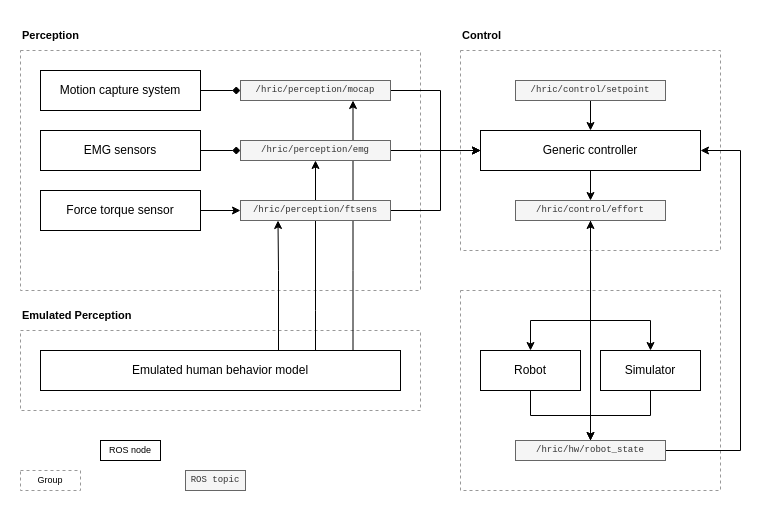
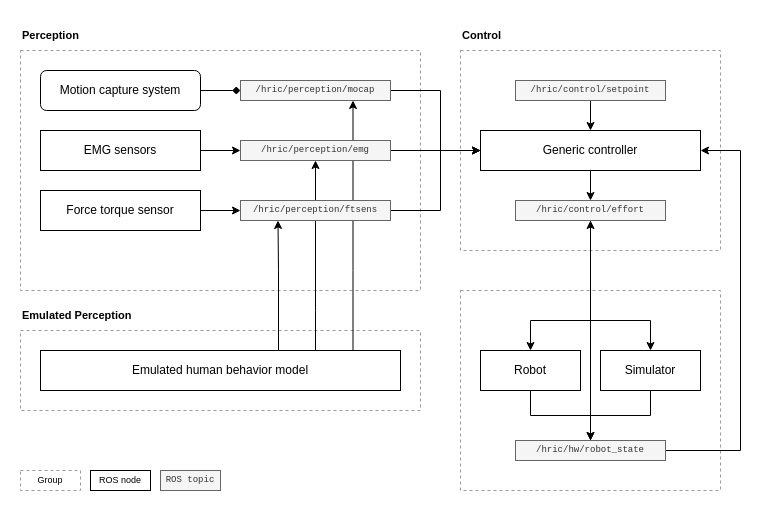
  <mxCell id="0" />
  <mxCell id="1" parent="0" />
  <mxCell id="2" value="" style="rounded=0;whiteSpace=wrap;html=1;fontFamily=Helvetica;fontSize=10;labelPosition=center;verticalLabelPosition=middle;align=center;verticalAlign=middle;fontColor=#333333;dashed=1;fillColor=none;strokeColor=#999999;" parent="1" vertex="1"><mxGeometry x="460" y="290" width="260" height="200" as="geometry" /></mxCell>
  <mxCell id="3" value="" style="rounded=0;whiteSpace=wrap;html=1;fontFamily=Helvetica;fontSize=10;labelPosition=center;verticalLabelPosition=middle;align=center;verticalAlign=middle;fontColor=#333333;dashed=1;fillColor=none;strokeColor=#999999;" parent="1" vertex="1"><mxGeometry x="460" y="50" width="260" height="200" as="geometry" /></mxCell>
  <mxCell id="4" value="" style="rounded=0;whiteSpace=wrap;html=1;fontFamily=Helvetica;fontSize=10;labelPosition=center;verticalLabelPosition=middle;align=center;verticalAlign=middle;fontColor=#333333;dashed=1;fillColor=none;strokeColor=#999999;" parent="1" vertex="1"><mxGeometry x="20" y="50" width="400" height="240" as="geometry" /></mxCell>
  <mxCell id="5" value="" style="rounded=0;whiteSpace=wrap;html=1;fontFamily=Helvetica;fontSize=10;labelPosition=center;verticalLabelPosition=middle;align=center;verticalAlign=middle;fontColor=#333333;dashed=1;fillColor=none;strokeColor=#999999;" parent="1" vertex="1"><mxGeometry x="20" y="330" width="400" height="80" as="geometry" /></mxCell>
  <mxCell id="6" style="edgeStyle=orthogonalEdgeStyle;rounded=0;orthogonalLoop=1;jettySize=auto;html=1;entryX=0.25;entryY=1;entryDx=0;entryDy=0;fontFamily=Courier New;fontSize=8;exitX=0.5;exitY=0;exitDx=0;exitDy=0;" parent="1" source="28" target="20" edge="1"><mxGeometry relative="1" as="geometry"><Array as="points"><mxPoint x="278" y="350" /><mxPoint x="278" y="270" /></Array></mxGeometry></mxCell>
  <mxCell id="7" style="edgeStyle=orthogonalEdgeStyle;rounded=0;orthogonalLoop=1;jettySize=auto;html=1;entryX=0.5;entryY=1;entryDx=0;entryDy=0;fontFamily=Courier New;fontSize=8;" parent="1" source="28" target="18" edge="1"><mxGeometry relative="1" as="geometry"><Array as="points"><mxPoint x="315" y="310" /><mxPoint x="315" y="310" /></Array></mxGeometry></mxCell>
  <mxCell id="8" style="edgeStyle=orthogonalEdgeStyle;rounded=0;orthogonalLoop=1;jettySize=auto;html=1;entryX=0.75;entryY=1;entryDx=0;entryDy=0;fontFamily=Courier New;fontSize=8;" parent="1" source="28" target="12" edge="1"><mxGeometry relative="1" as="geometry"><Array as="points"><mxPoint x="353" y="270" /></Array></mxGeometry></mxCell>
  <mxCell id="9" value="" style="edgeStyle=orthogonalEdgeStyle;rounded=0;orthogonalLoop=1;jettySize=auto;html=1;endArrow=diamond;" parent="1" source="10" target="12" edge="1"><mxGeometry relative="1" as="geometry" /></mxCell>
- <mxCell id="10" value="Motion capture system" style="rounded=0;whiteSpace=wrap;html=1;" parent="1" vertex="1"><mxGeometry x="40" y="70" width="160" height="40" as="geometry" /></mxCell>
+ <mxCell id="10" value="Motion capture system" style="whiteSpace=wrap;html=1;rounded=1;" parent="1" vertex="1"><mxGeometry x="40" y="70" width="160" height="40" as="geometry" /></mxCell>
  <mxCell id="11" style="edgeStyle=orthogonalEdgeStyle;rounded=0;orthogonalLoop=1;jettySize=auto;html=1;fontFamily=Helvetica;fontSize=10;entryX=0;entryY=0.5;entryDx=0;entryDy=0;" parent="1" source="12" target="22" edge="1"><mxGeometry relative="1" as="geometry"><mxPoint x="440" y="90" as="targetPoint" /><Array as="points"><mxPoint x="440" y="90" /><mxPoint x="440" y="150" /></Array></mxGeometry></mxCell>
  <mxCell id="12" value="/hric/perception/mocap" style="rounded=0;whiteSpace=wrap;html=1;fontFamily=Courier New;fontSize=9;fillColor=#f5f5f5;strokeColor=#666666;fontColor=#333333;" parent="1" vertex="1"><mxGeometry x="240" y="80" width="150" height="20" as="geometry" /></mxCell>
- <mxCell id="13" value="" style="edgeStyle=orthogonalEdgeStyle;rounded=0;orthogonalLoop=1;jettySize=auto;html=1;fontFamily=Courier New;fontSize=10;endArrow=diamond;" parent="1" source="14" target="18" edge="1"><mxGeometry relative="1" as="geometry" /></mxCell>
+ <mxCell id="13" value="" style="edgeStyle=orthogonalEdgeStyle;rounded=0;orthogonalLoop=1;jettySize=auto;html=1;fontFamily=Courier New;fontSize=10;" parent="1" source="14" target="18" edge="1"><mxGeometry relative="1" as="geometry" /></mxCell>
  <mxCell id="14" value="EMG sensors" style="rounded=0;whiteSpace=wrap;html=1;" parent="1" vertex="1"><mxGeometry x="40" y="130" width="160" height="40" as="geometry" /></mxCell>
  <mxCell id="15" value="" style="edgeStyle=orthogonalEdgeStyle;rounded=0;orthogonalLoop=1;jettySize=auto;html=1;fontFamily=Courier New;fontSize=10;" parent="1" source="16" target="20" edge="1"><mxGeometry relative="1" as="geometry" /></mxCell>
  <mxCell id="16" value="Force torque sensor" style="rounded=0;whiteSpace=wrap;html=1;" parent="1" vertex="1"><mxGeometry x="40" y="190" width="160" height="40" as="geometry" /></mxCell>
  <mxCell id="17" style="edgeStyle=orthogonalEdgeStyle;rounded=0;orthogonalLoop=1;jettySize=auto;html=1;entryX=0;entryY=0.5;entryDx=0;entryDy=0;fontFamily=Helvetica;fontSize=10;" parent="1" source="18" target="22" edge="1"><mxGeometry relative="1" as="geometry" /></mxCell>
  <mxCell id="18" value="/hric/perception/emg" style="rounded=0;whiteSpace=wrap;html=1;fontFamily=Courier New;fontSize=9;fillColor=#f5f5f5;strokeColor=#666666;fontColor=#333333;" parent="1" vertex="1"><mxGeometry x="240" y="140" width="150" height="20" as="geometry" /></mxCell>
  <mxCell id="19" style="edgeStyle=orthogonalEdgeStyle;rounded=0;orthogonalLoop=1;jettySize=auto;html=1;entryX=0;entryY=0.5;entryDx=0;entryDy=0;fontFamily=Helvetica;fontSize=10;" parent="1" source="20" target="22" edge="1"><mxGeometry relative="1" as="geometry"><Array as="points"><mxPoint x="440" y="210" /><mxPoint x="440" y="150" /></Array></mxGeometry></mxCell>
  <mxCell id="20" value="/hric/perception/ftsens" style="rounded=0;whiteSpace=wrap;html=1;fontFamily=Courier New;fontSize=9;fillColor=#f5f5f5;strokeColor=#666666;fontColor=#333333;" parent="1" vertex="1"><mxGeometry x="240" y="200" width="150" height="20" as="geometry" /></mxCell>
  <mxCell id="21" style="edgeStyle=orthogonalEdgeStyle;rounded=0;orthogonalLoop=1;jettySize=auto;html=1;entryX=0.5;entryY=0;entryDx=0;entryDy=0;fontFamily=Helvetica;fontSize=10;" parent="1" source="22" target="38" edge="1"><mxGeometry relative="1" as="geometry" /></mxCell>
  <mxCell id="22" value="Generic controller" style="rounded=0;whiteSpace=wrap;html=1;" parent="1" vertex="1"><mxGeometry x="480" y="130" width="220" height="40" as="geometry" /></mxCell>
  <mxCell id="23" style="edgeStyle=orthogonalEdgeStyle;rounded=0;orthogonalLoop=1;jettySize=auto;html=1;entryX=0.5;entryY=0;entryDx=0;entryDy=0;fontFamily=Courier New;fontSize=10;" parent="1" source="24" target="22" edge="1"><mxGeometry relative="1" as="geometry" /></mxCell>
  <mxCell id="24" value="/hric/control/setpoint" style="rounded=0;whiteSpace=wrap;html=1;fontFamily=Courier New;fontSize=9;fillColor=#f5f5f5;strokeColor=#666666;fontColor=#333333;" parent="1" vertex="1"><mxGeometry x="515" y="80" width="150" height="20" as="geometry" /></mxCell>
  <mxCell id="25" style="edgeStyle=orthogonalEdgeStyle;rounded=0;orthogonalLoop=1;jettySize=auto;html=1;" parent="1" source="27" target="38" edge="1"><mxGeometry relative="1" as="geometry" /></mxCell>
  <mxCell id="26" style="edgeStyle=orthogonalEdgeStyle;rounded=0;orthogonalLoop=1;jettySize=auto;html=1;entryX=1;entryY=0.5;entryDx=0;entryDy=0;" parent="1" source="27" target="22" edge="1"><mxGeometry relative="1" as="geometry"><Array as="points"><mxPoint x="740" y="450" /><mxPoint x="740" y="150" /></Array></mxGeometry></mxCell>
  <mxCell id="27" value="/hric/hw/robot_state" style="rounded=0;whiteSpace=wrap;html=1;fontFamily=Courier New;fontSize=9;fillColor=#f5f5f5;strokeColor=#666666;fontColor=#333333;" parent="1" vertex="1"><mxGeometry x="515" y="440" width="150" height="20" as="geometry" /></mxCell>
  <mxCell id="28" value="Emulated human behavior model" style="rounded=0;whiteSpace=wrap;html=1;" parent="1" vertex="1"><mxGeometry x="40" y="350" width="360" height="40" as="geometry" /></mxCell>
  <mxCell id="29" value="Perception" style="text;html=1;align=left;verticalAlign=middle;resizable=0;points=[];autosize=1;fontSize=11;fontFamily=Helvetica;spacing=2;spacingTop=2;spacingBottom=2;spacingRight=0;spacingLeft=0;labelPosition=center;verticalLabelPosition=middle;fontStyle=1" parent="1" vertex="1"><mxGeometry x="20" y="20" width="80" height="30" as="geometry" /></mxCell>
  <mxCell id="30" value="Control" style="text;html=1;align=left;verticalAlign=middle;resizable=0;points=[];autosize=1;fontSize=11;fontFamily=Helvetica;spacing=2;spacingTop=2;spacingBottom=2;spacingRight=0;spacingLeft=0;labelPosition=center;verticalLabelPosition=middle;fontStyle=1" parent="1" vertex="1"><mxGeometry x="460" y="20" width="60" height="30" as="geometry" /></mxCell>
  <mxCell id="31" value="Emulated Perception" style="text;html=1;align=left;verticalAlign=middle;resizable=0;points=[];autosize=1;fontSize=11;fontFamily=Helvetica;spacing=2;spacingTop=2;spacingBottom=2;spacingRight=0;spacingLeft=0;labelPosition=center;verticalLabelPosition=middle;fontStyle=1" parent="1" vertex="1"><mxGeometry x="20" y="300" width="130" height="30" as="geometry" /></mxCell>
  <mxCell id="32" style="edgeStyle=orthogonalEdgeStyle;rounded=0;orthogonalLoop=1;jettySize=auto;html=1;entryX=0.5;entryY=0;entryDx=0;entryDy=0;" parent="1" source="33" target="27" edge="1"><mxGeometry relative="1" as="geometry" /></mxCell>
  <mxCell id="33" value="Simulator" style="rounded=0;whiteSpace=wrap;html=1;" parent="1" vertex="1"><mxGeometry x="600" y="350" width="100" height="40" as="geometry" /></mxCell>
  <mxCell id="34" style="edgeStyle=orthogonalEdgeStyle;rounded=0;orthogonalLoop=1;jettySize=auto;html=1;entryX=0.5;entryY=0;entryDx=0;entryDy=0;" parent="1" source="35" target="27" edge="1"><mxGeometry relative="1" as="geometry" /></mxCell>
  <mxCell id="35" value="Robot" style="rounded=0;whiteSpace=wrap;html=1;" parent="1" vertex="1"><mxGeometry x="480" y="350" width="100" height="40" as="geometry" /></mxCell>
  <mxCell id="36" style="edgeStyle=orthogonalEdgeStyle;rounded=0;orthogonalLoop=1;jettySize=auto;html=1;entryX=0.5;entryY=0;entryDx=0;entryDy=0;" parent="1" source="38" target="35" edge="1"><mxGeometry relative="1" as="geometry"><Array as="points"><mxPoint x="590" y="320" /><mxPoint x="530" y="320" /></Array></mxGeometry></mxCell>
  <mxCell id="37" style="edgeStyle=orthogonalEdgeStyle;rounded=0;orthogonalLoop=1;jettySize=auto;html=1;entryX=0.5;entryY=0;entryDx=0;entryDy=0;" parent="1" source="38" target="33" edge="1"><mxGeometry relative="1" as="geometry"><Array as="points"><mxPoint x="590" y="320" /><mxPoint x="650" y="320" /></Array></mxGeometry></mxCell>
  <mxCell id="38" value="/hric/control/effort" style="rounded=0;whiteSpace=wrap;html=1;fontFamily=Courier New;fontSize=9;fillColor=#f5f5f5;strokeColor=#666666;fontColor=#333333;" parent="1" vertex="1"><mxGeometry x="515" y="200" width="150" height="20" as="geometry" /></mxCell>
- <mxCell id="39" value="ROS topic" style="rounded=0;whiteSpace=wrap;html=1;fontFamily=Courier New;fontSize=9;fillColor=#f5f5f5;strokeColor=#666666;fontColor=#333333;" parent="1" vertex="1"><mxGeometry x="185" y="470" width="60" height="20" as="geometry" /></mxCell>
+ <mxCell id="39" value="ROS topic" style="rounded=0;whiteSpace=wrap;html=1;fontFamily=Courier New;fontSize=9;fillColor=#f5f5f5;strokeColor=#666666;fontColor=#333333;" parent="1" vertex="1"><mxGeometry x="160" y="470" width="60" height="20" as="geometry" /></mxCell>
  <mxCell id="40" value="Group" style="rounded=0;whiteSpace=wrap;html=1;fontFamily=Helvetica;fontSize=9;strokeColor=#999999;dashed=1;" parent="1" vertex="1"><mxGeometry x="20" y="470" width="60" height="20" as="geometry" /></mxCell>
- <mxCell id="41" value="ROS node" style="rounded=0;whiteSpace=wrap;html=1;fontFamily=Helvetica;fontSize=9;" parent="1" vertex="1"><mxGeometry x="100" y="440" width="60" height="20" as="geometry" /></mxCell>
+ <mxCell id="41" value="ROS node" style="rounded=0;whiteSpace=wrap;html=1;fontFamily=Helvetica;fontSize=9;" parent="1" vertex="1"><mxGeometry x="90" y="470" width="60" height="20" as="geometry" /></mxCell>
